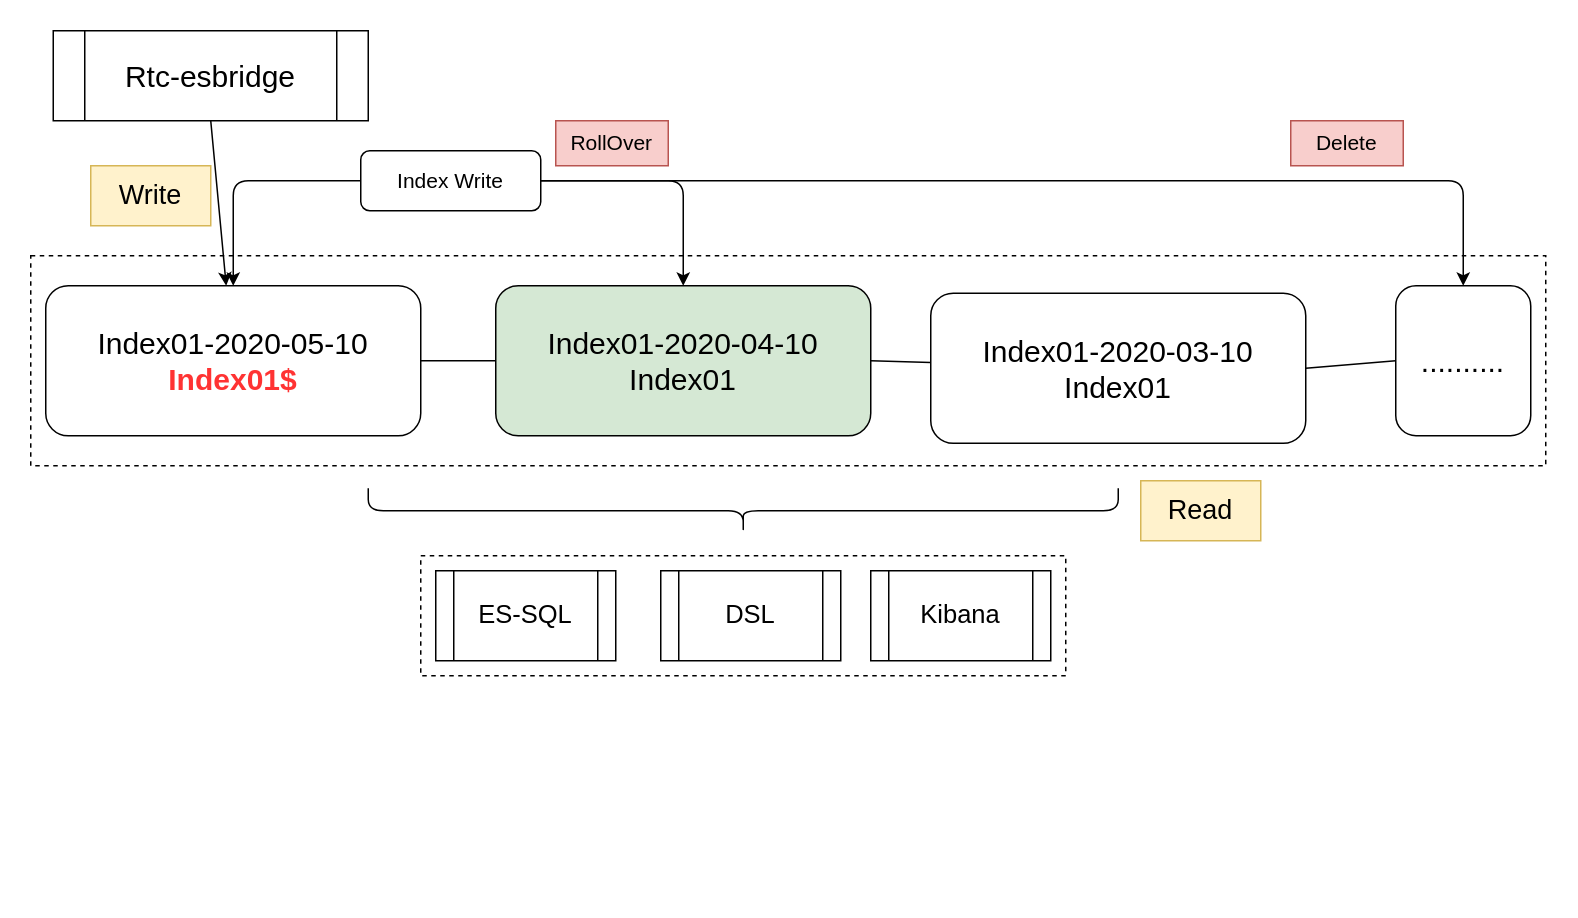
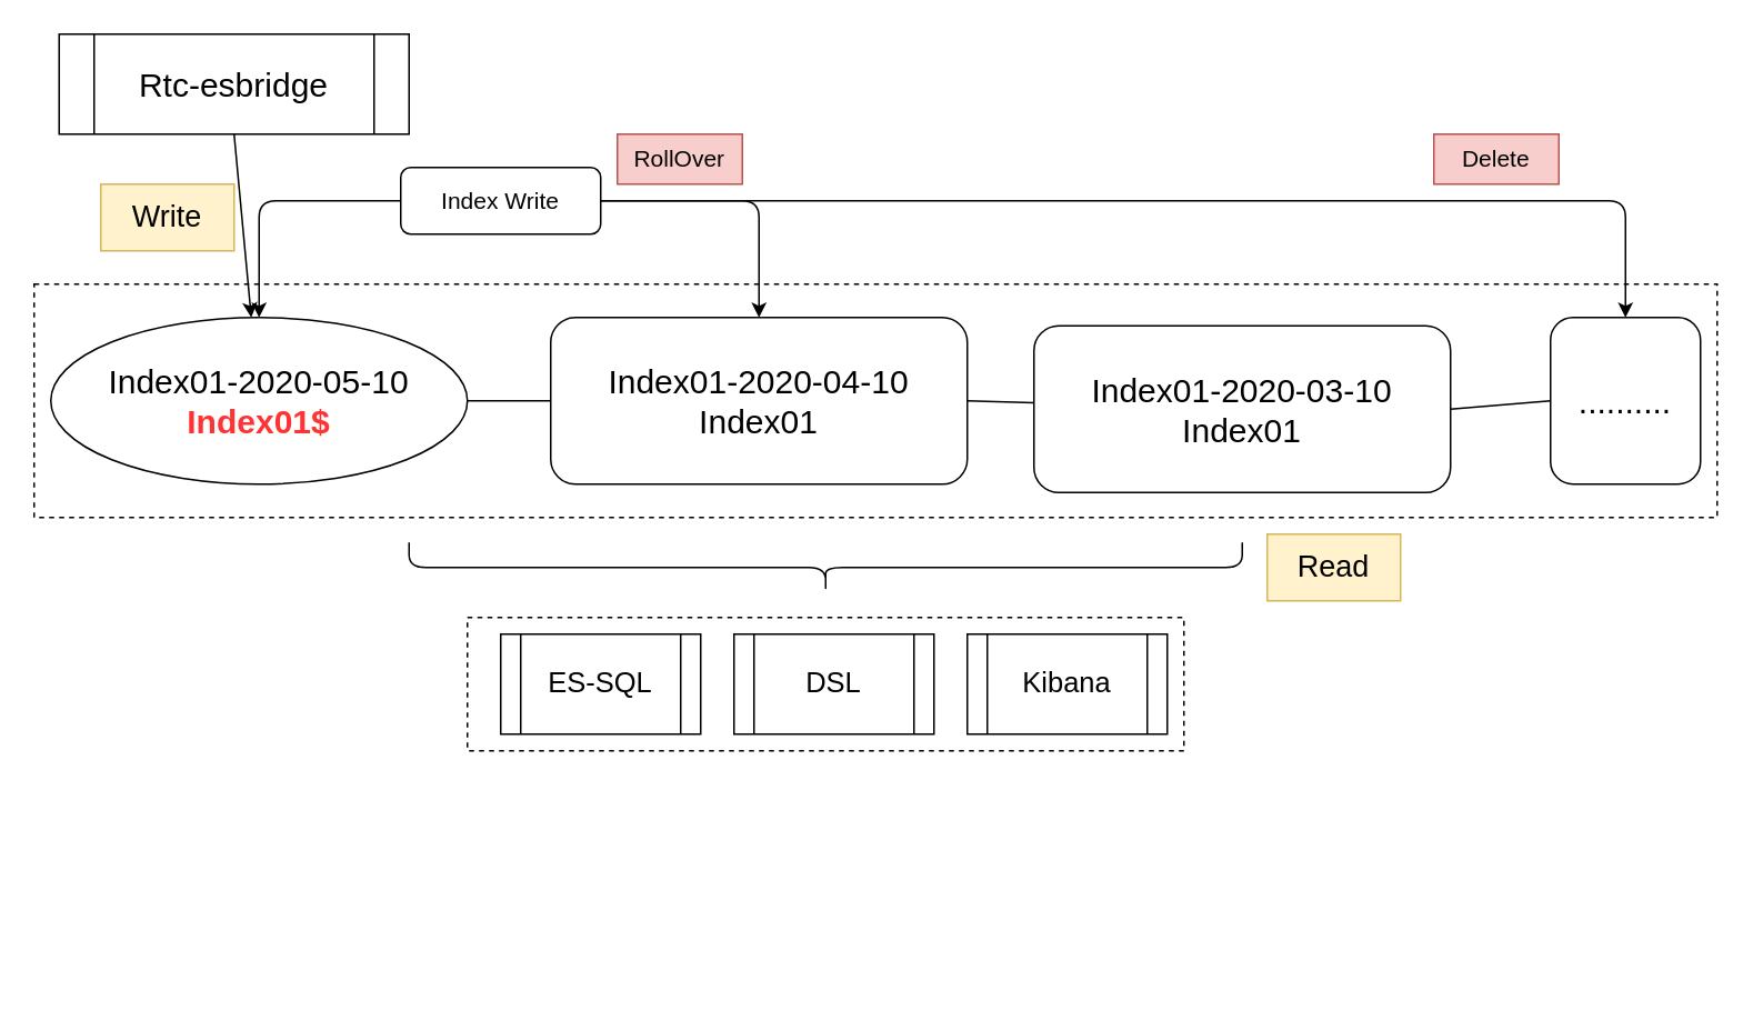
  <mxCell id="0" />
  <mxCell id="1" parent="0" />
  <mxCell id="2" value="&lt;font style=&quot;font-size: 20px&quot;&gt;Rtc-esbridge&lt;/font&gt;" style="shape=process;whiteSpace=wrap;html=1;backgroundOutline=1;" parent="1" vertex="1"><mxGeometry x="35" y="20" width="210" height="60" as="geometry" /></mxCell>
  <mxCell id="3" value="" style="endArrow=classic;html=1;exitX=0.5;exitY=1;exitDx=0;exitDy=0;" parent="1" source="2" target="19" edge="1"><mxGeometry width="50" height="50" relative="1" as="geometry"><mxPoint x="330" y="340" as="sourcePoint" /><mxPoint x="380" y="290" as="targetPoint" /></mxGeometry></mxCell>
  <mxCell id="4" value="&lt;font style=&quot;font-size: 18px&quot;&gt;Write&lt;/font&gt;" style="text;html=1;strokeColor=#d6b656;fillColor=#fff2cc;align=center;verticalAlign=middle;whiteSpace=wrap;rounded=0;" parent="1" vertex="1"><mxGeometry x="60" y="110" width="80" height="40" as="geometry" /></mxCell>
  <mxCell id="5" value="" style="group" parent="1" vertex="1" connectable="0"><mxGeometry x="280" y="370" width="430" height="80" as="geometry" /></mxCell>
  <mxCell id="6" value="" style="rounded=0;whiteSpace=wrap;html=1;fillColor=none;dashed=1;" parent="5" vertex="1"><mxGeometry width="430" height="80" as="geometry" /></mxCell>
- <mxCell id="7" value="&lt;font style=&quot;font-size: 17px&quot;&gt;ES-SQL&lt;/font&gt;" style="shape=process;whiteSpace=wrap;html=1;backgroundOutline=1;fillColor=none;" parent="5" vertex="1"><mxGeometry x="10" y="10" width="120" height="60" as="geometry" /></mxCell>
+ <mxCell id="7" value="&lt;font style=&quot;font-size: 17px&quot;&gt;ES-SQL&lt;/font&gt;" style="shape=process;whiteSpace=wrap;html=1;backgroundOutline=1;fillColor=none;" parent="5" vertex="1"><mxGeometry x="20" y="10" width="120" height="60" as="geometry" /></mxCell>
  <mxCell id="8" value="&lt;font style=&quot;font-size: 17px&quot;&gt;DSL&lt;/font&gt;" style="shape=process;whiteSpace=wrap;html=1;backgroundOutline=1;fillColor=none;" parent="5" vertex="1"><mxGeometry x="160" y="10" width="120" height="60" as="geometry" /></mxCell>
  <mxCell id="9" value="&lt;font style=&quot;font-size: 17px&quot;&gt;Kibana&lt;/font&gt;" style="shape=process;whiteSpace=wrap;html=1;backgroundOutline=1;fillColor=none;" parent="5" vertex="1"><mxGeometry x="300" y="10" width="120" height="60" as="geometry" /></mxCell>
  <mxCell id="10" value="" style="shape=curlyBracket;whiteSpace=wrap;html=1;rounded=1;fillColor=none;rotation=-90;" parent="1" vertex="1"><mxGeometry x="480" y="90" width="30" height="500" as="geometry" /></mxCell>
  <mxCell id="11" value="&lt;font style=&quot;font-size: 18px&quot;&gt;Read&lt;/font&gt;" style="text;html=1;strokeColor=#d6b656;fillColor=#fff2cc;align=center;verticalAlign=middle;whiteSpace=wrap;rounded=0;" parent="1" vertex="1"><mxGeometry x="760" y="320" width="80" height="40" as="geometry" /></mxCell>
  <mxCell id="12" value="&lt;span style=&quot;font-family: &amp;#34;microsoft yahei&amp;#34; , &amp;#34;arial&amp;#34; , &amp;#34;helvetica&amp;#34; , sans-serif ; font-size: 14px ; text-align: left ; background-color: rgb(255 , 255 , 255)&quot;&gt;Index Write&lt;/span&gt;" style="rounded=1;whiteSpace=wrap;html=1;fillColor=none;" parent="1" vertex="1"><mxGeometry x="240" y="100" width="120" height="40" as="geometry" /></mxCell>
  <mxCell id="13" value="" style="edgeStyle=segmentEdgeStyle;endArrow=classic;html=1;exitX=0;exitY=0.5;exitDx=0;exitDy=0;entryX=0.5;entryY=0;entryDx=0;entryDy=0;" parent="1" source="12" target="19" edge="1"><mxGeometry width="50" height="50" relative="1" as="geometry"><mxPoint x="360" y="60" as="sourcePoint" /><mxPoint x="410" y="10" as="targetPoint" /></mxGeometry></mxCell>
  <mxCell id="14" value="" style="edgeStyle=segmentEdgeStyle;endArrow=classic;html=1;exitX=1;exitY=0.5;exitDx=0;exitDy=0;" parent="1" source="12" target="20" edge="1"><mxGeometry width="50" height="50" relative="1" as="geometry"><mxPoint x="510" y="110" as="sourcePoint" /><mxPoint x="560" y="60" as="targetPoint" /></mxGeometry></mxCell>
  <mxCell id="15" value="" style="edgeStyle=segmentEdgeStyle;endArrow=classic;html=1;exitX=1;exitY=0.5;exitDx=0;exitDy=0;entryX=0.5;entryY=0;entryDx=0;entryDy=0;" parent="1" source="12" target="22" edge="1"><mxGeometry width="50" height="50" relative="1" as="geometry"><mxPoint x="580" y="80" as="sourcePoint" /><mxPoint x="630" y="30" as="targetPoint" /></mxGeometry></mxCell>
  <mxCell id="16" value="&lt;font style=&quot;font-size: 14px&quot;&gt;RollOver&lt;/font&gt;" style="text;html=1;strokeColor=#b85450;fillColor=#f8cecc;align=center;verticalAlign=middle;whiteSpace=wrap;rounded=0;" parent="1" vertex="1"><mxGeometry x="370" y="80" width="75" height="30" as="geometry" /></mxCell>
  <mxCell id="17" value="&lt;font style=&quot;font-size: 14px&quot;&gt;Delete&lt;/font&gt;" style="text;html=1;strokeColor=#b85450;fillColor=#f8cecc;align=center;verticalAlign=middle;whiteSpace=wrap;rounded=0;" parent="1" vertex="1"><mxGeometry x="860" y="80" width="75" height="30" as="geometry" /></mxCell>
  <mxCell id="18" value="" style="rounded=0;whiteSpace=wrap;html=1;fillColor=none;dashed=1;" parent="1" vertex="1"><mxGeometry x="20" y="170" width="1010" height="140" as="geometry" /></mxCell>
- <mxCell id="19" value="&lt;font style=&quot;font-size: 20px&quot;&gt;Index01-2020-05-10&lt;br&gt;&lt;b&gt;&lt;font color=&quot;#ff3333&quot;&gt;Index01$&lt;/font&gt;&lt;/b&gt;&lt;/font&gt;" style="rounded=1;whiteSpace=wrap;html=1;" parent="1" vertex="1"><mxGeometry x="30" y="190" width="250" height="100" as="geometry" /></mxCell>
- <mxCell id="20" value="&lt;font style=&quot;font-size: 20px&quot;&gt;Index01-2020-04-10&lt;br&gt;Index01&lt;br&gt;&lt;/font&gt;" style="rounded=1;whiteSpace=wrap;html=1;fillColor=#d5e8d4;" parent="1" vertex="1"><mxGeometry x="330" y="190" width="250" height="100" as="geometry" /></mxCell>
+ <mxCell id="19" value="&lt;font style=&quot;font-size: 20px&quot;&gt;Index01-2020-05-10&lt;br&gt;&lt;b&gt;&lt;font color=&quot;#ff3333&quot;&gt;Index01$&lt;/font&gt;&lt;/b&gt;&lt;/font&gt;" style="ellipse;whiteSpace=wrap;html=1;" parent="1" vertex="1"><mxGeometry x="30" y="190" width="250" height="100" as="geometry" /></mxCell>
+ <mxCell id="20" value="&lt;font style=&quot;font-size: 20px&quot;&gt;Index01-2020-04-10&lt;br&gt;Index01&lt;br&gt;&lt;/font&gt;" style="rounded=1;whiteSpace=wrap;html=1;" parent="1" vertex="1"><mxGeometry x="330" y="190" width="250" height="100" as="geometry" /></mxCell>
  <mxCell id="21" value="&lt;font style=&quot;font-size: 20px&quot;&gt;Index01-2020-03-10&lt;br&gt;Index01&lt;br&gt;&lt;/font&gt;" style="rounded=1;whiteSpace=wrap;html=1;" parent="1" vertex="1"><mxGeometry x="620" y="195" width="250" height="100" as="geometry" /></mxCell>
  <mxCell id="22" value="&lt;span style=&quot;font-size: 20px&quot;&gt;..........&lt;/span&gt;" style="rounded=1;whiteSpace=wrap;html=1;" parent="1" vertex="1"><mxGeometry x="930" y="190" width="90" height="100" as="geometry" /></mxCell>
  <mxCell id="23" value="" style="endArrow=none;html=1;exitX=1;exitY=0.5;exitDx=0;exitDy=0;entryX=0;entryY=0.5;entryDx=0;entryDy=0;" parent="1" source="19" target="20" edge="1"><mxGeometry width="50" height="50" relative="1" as="geometry"><mxPoint x="320" y="340" as="sourcePoint" /><mxPoint x="370" y="290" as="targetPoint" /></mxGeometry></mxCell>
  <mxCell id="24" value="" style="endArrow=none;html=1;exitX=1;exitY=0.5;exitDx=0;exitDy=0;" parent="1" source="20" target="21" edge="1"><mxGeometry width="50" height="50" relative="1" as="geometry"><mxPoint x="680" y="310" as="sourcePoint" /><mxPoint x="730" y="260" as="targetPoint" /></mxGeometry></mxCell>
  <mxCell id="25" value="" style="endArrow=none;html=1;exitX=1;exitY=0.5;exitDx=0;exitDy=0;entryX=0;entryY=0.5;entryDx=0;entryDy=0;" parent="1" source="21" target="22" edge="1"><mxGeometry width="50" height="50" relative="1" as="geometry"><mxPoint x="880" y="330" as="sourcePoint" /><mxPoint x="930" y="280" as="targetPoint" /></mxGeometry></mxCell>
